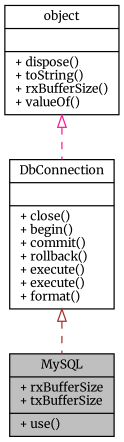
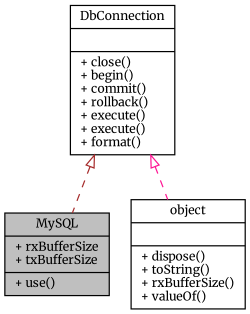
  digraph {
    fontname=Merriweather
    node [color=black fillcolor=white fontname=Merriweather fontsize=10 shape=record style=filled]
    edge [arrowtail=onormal dir=back fontname=Merriweather fontsize=10 labelfontname=Helvetica labelfontsize=10 style=dashed]
    n1 [fillcolor=grey75 fontcolor=black height=0.2 label="{MySQL\n|+ rxBufferSize\l+ txBufferSize\l|+ use()\l}" width=0.4]
    n2 [height=0.2 label="{DbConnection\n||+ close()\l+ begin()\l+ commit()\l+ rollback()\l+ execute()\l+ execute()\l+ format()\l}" width=0.4]
    n3 [height=0.2 label="{object\n||+ dispose()\l+ toString()\l+ rxBufferSize()\l+ valueOf()\l}" width=0.4]
    n2 -> n1 [color=brown]
-   n3 -> n2 [color=deeppink]
+   n2 -> n3 [color=deeppink]
  }
